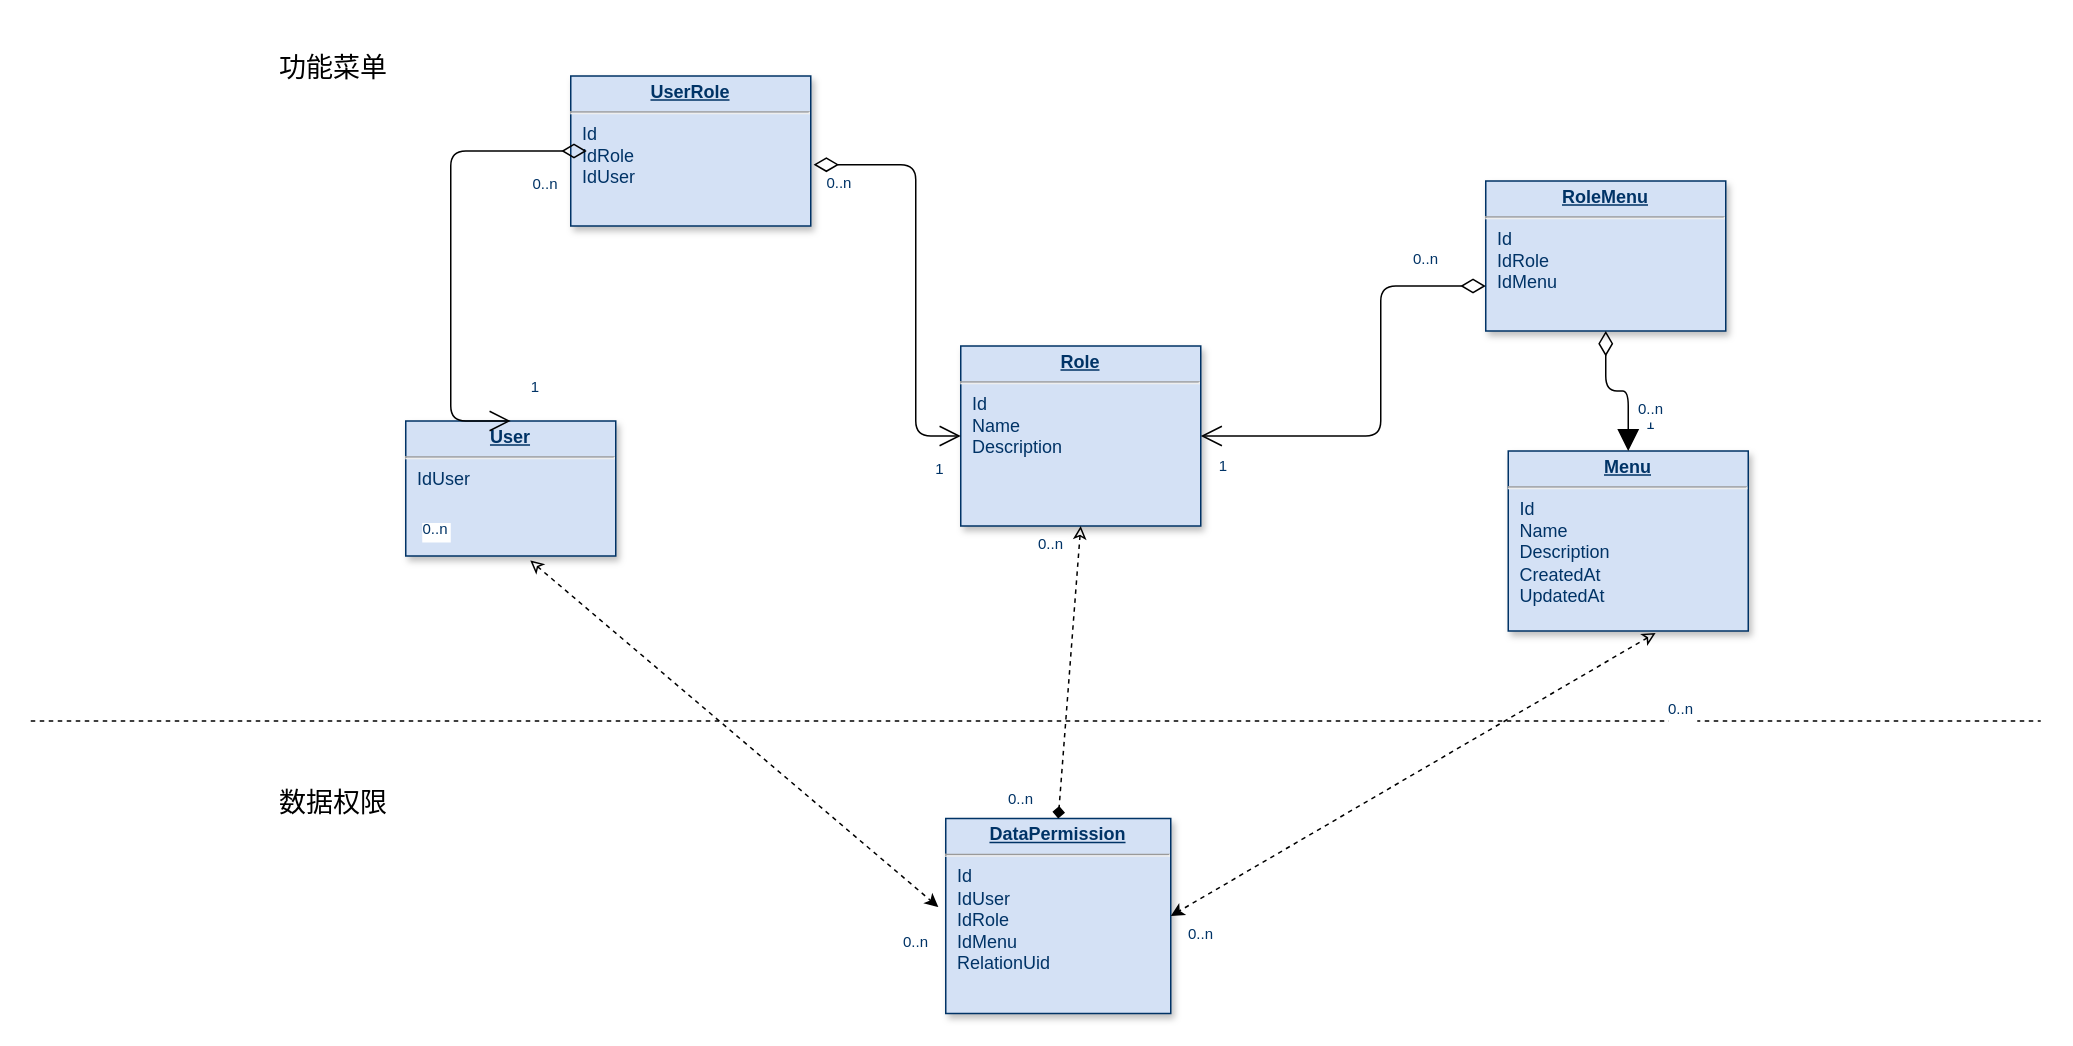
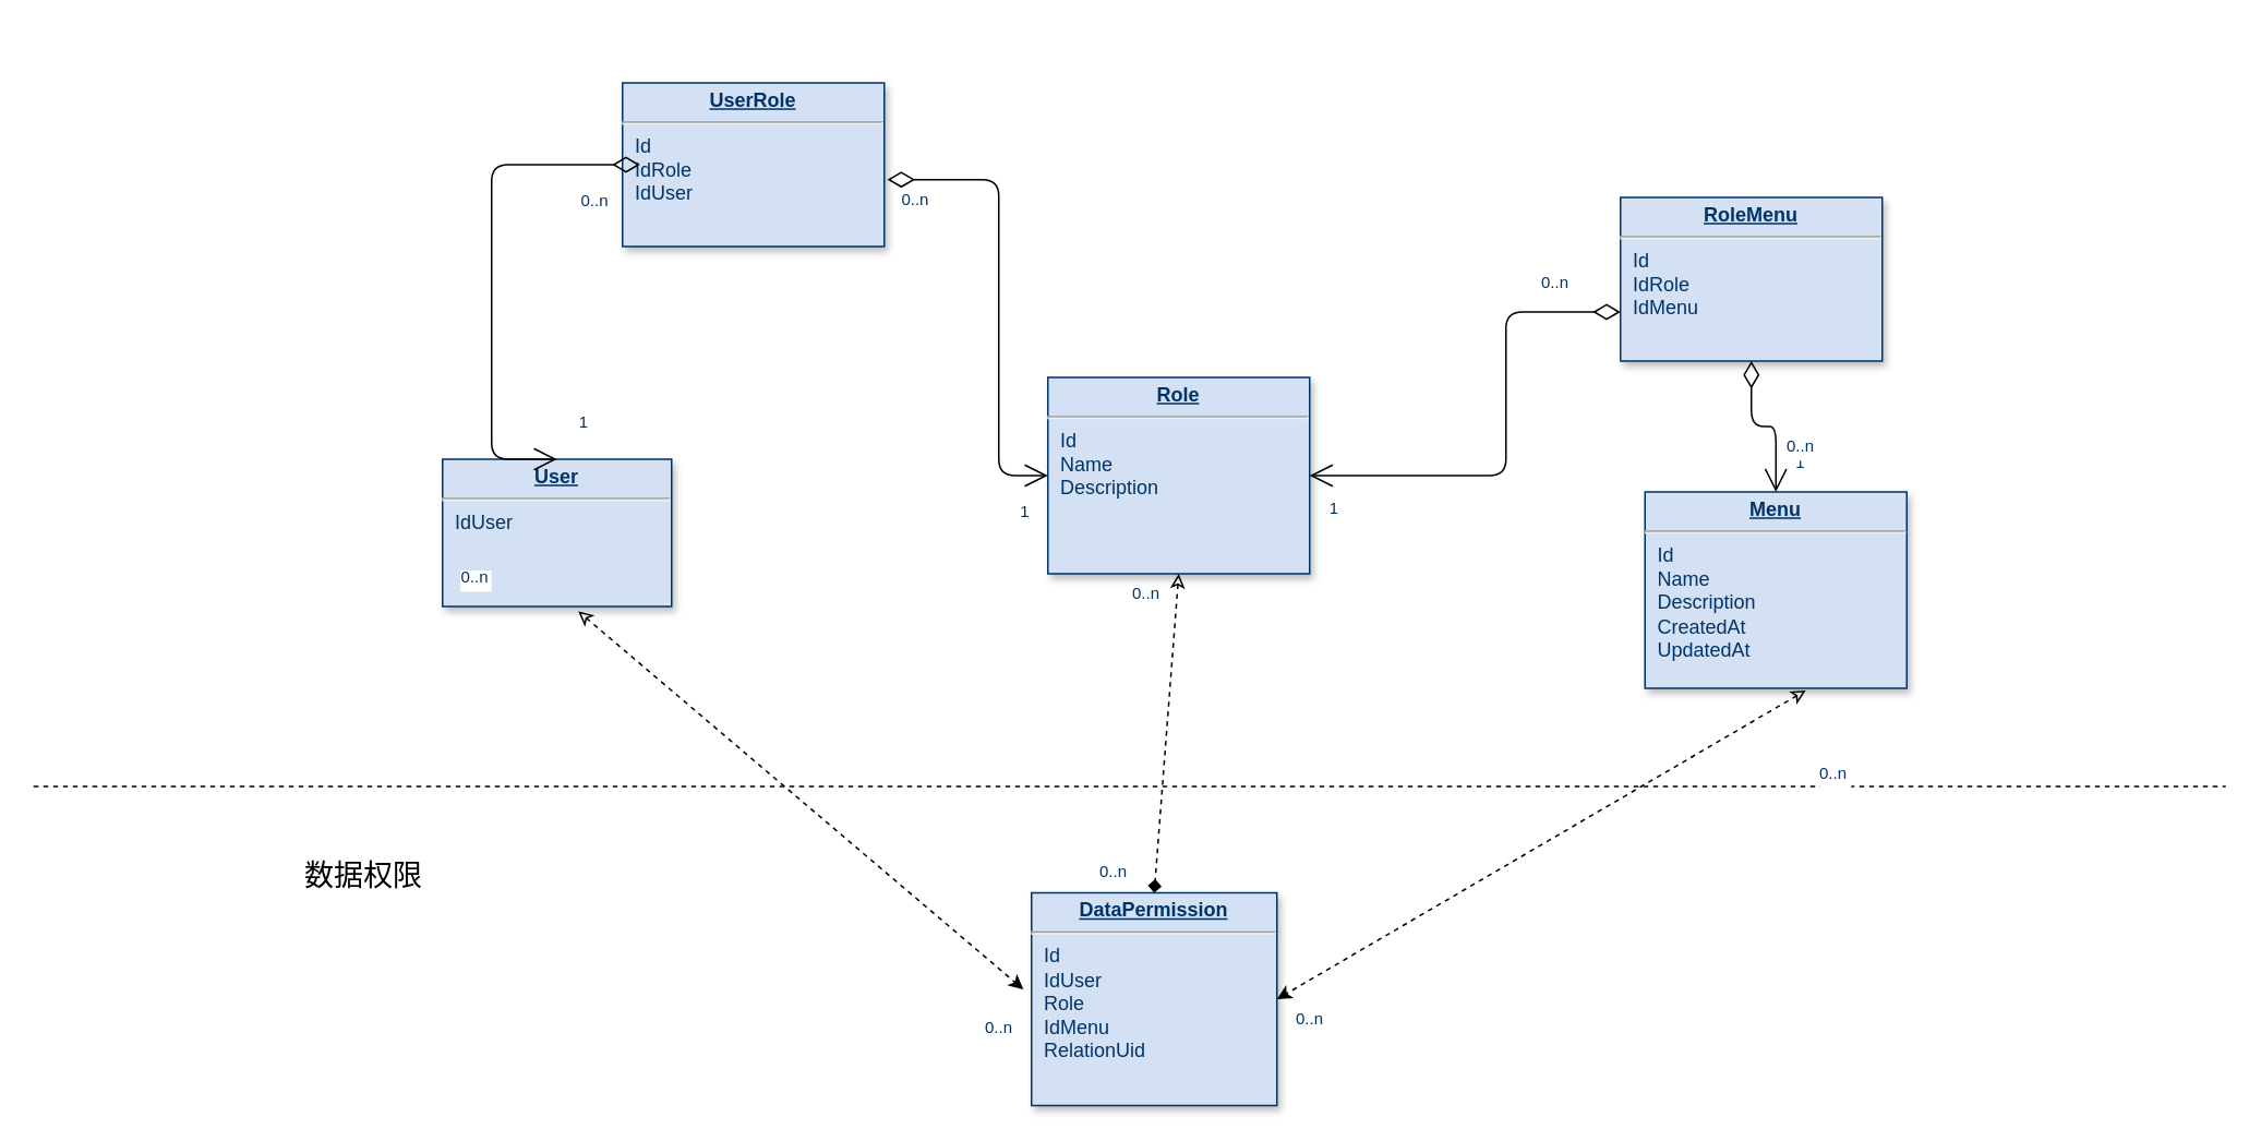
  <mxCell id="0" />
  <mxCell id="1" parent="0" />
- <mxCell id="2" value="&lt;p style=&quot;margin: 4px 0px 0px; text-align: center;&quot;&gt;&lt;b&gt;&lt;u&gt;DataPermission&lt;/u&gt;&lt;/b&gt;&lt;br&gt;&lt;/p&gt;&lt;hr&gt;&lt;p style=&quot;margin: 0px; margin-left: 8px;&quot;&gt;Id&lt;/p&gt;&lt;p style=&quot;margin: 0px; margin-left: 8px;&quot;&gt;IdUser&lt;br&gt;&lt;/p&gt;&lt;p style=&quot;margin: 0px; margin-left: 8px;&quot;&gt;IdRole&lt;br&gt;&lt;/p&gt;&lt;p style=&quot;margin: 0px; margin-left: 8px;&quot;&gt;IdMenu&lt;br&gt;&lt;/p&gt;&lt;p style=&quot;margin: 0px; margin-left: 8px;&quot;&gt;RelationUid&lt;/p&gt;&lt;p style=&quot;margin: 0px; margin-left: 8px;&quot;&gt;&lt;br&gt;&lt;/p&gt;" style="verticalAlign=top;align=left;overflow=fill;fontSize=12;fontFamily=Helvetica;html=1;strokeColor=#003366;shadow=1;fillColor=#D4E1F5;fontColor=#003366" parent="1" vertex="1"><mxGeometry x="630" y="545" width="150" height="130" as="geometry" /></mxCell>
+ <mxCell id="2" value="&lt;p style=&quot;margin: 4px 0px 0px; text-align: center;&quot;&gt;&lt;b&gt;&lt;u&gt;DataPermission&lt;/u&gt;&lt;/b&gt;&lt;br&gt;&lt;/p&gt;&lt;hr&gt;&lt;p style=&quot;margin: 0px; margin-left: 8px;&quot;&gt;Id&lt;/p&gt;&lt;p style=&quot;margin: 0px; margin-left: 8px;&quot;&gt;IdUser&lt;br&gt;&lt;/p&gt;&lt;p style=&quot;margin: 0px; margin-left: 8px;&quot;&gt;Role&lt;br&gt;&lt;/p&gt;&lt;p style=&quot;margin: 0px; margin-left: 8px;&quot;&gt;IdMenu&lt;br&gt;&lt;/p&gt;&lt;p style=&quot;margin: 0px; margin-left: 8px;&quot;&gt;RelationUid&lt;/p&gt;&lt;p style=&quot;margin: 0px; margin-left: 8px;&quot;&gt;&lt;br&gt;&lt;/p&gt;" style="verticalAlign=top;align=left;overflow=fill;fontSize=12;fontFamily=Helvetica;html=1;strokeColor=#003366;shadow=1;fillColor=#D4E1F5;fontColor=#003366" parent="1" vertex="1"><mxGeometry x="630" y="545" width="150" height="130" as="geometry" /></mxCell>
  <mxCell id="3" value="&lt;p style=&quot;margin: 0px; margin-top: 4px; text-align: center; text-decoration: underline;&quot;&gt;&lt;strong&gt;Role&lt;/strong&gt;&lt;/p&gt;&lt;hr&gt;&lt;p style=&quot;margin: 0px; margin-left: 8px;&quot;&gt;Id&lt;br&gt;Name&lt;/p&gt;&lt;p style=&quot;margin: 0px; margin-left: 8px;&quot;&gt;Description&lt;/p&gt;&lt;p style=&quot;margin: 0px; margin-left: 8px;&quot;&gt;&lt;br&gt;&lt;/p&gt;" style="verticalAlign=top;align=left;overflow=fill;fontSize=12;fontFamily=Helvetica;html=1;strokeColor=#003366;shadow=1;fillColor=#D4E1F5;fontColor=#003366" parent="1" vertex="1"><mxGeometry x="640" y="230" width="160" height="120" as="geometry" /></mxCell>
  <mxCell id="4" value="&lt;p style=&quot;margin: 0px; margin-top: 4px; text-align: center; text-decoration: underline;&quot;&gt;&lt;strong&gt;User&lt;/strong&gt;&lt;/p&gt;&lt;hr&gt;&lt;p style=&quot;margin: 0px; margin-left: 8px;&quot;&gt;IdUser&lt;/p&gt;&lt;p style=&quot;margin: 0px; margin-left: 8px;&quot;&gt;&lt;br&gt;&lt;/p&gt;" style="verticalAlign=top;align=left;overflow=fill;fontSize=12;fontFamily=Helvetica;html=1;strokeColor=#003366;shadow=1;fillColor=#D4E1F5;fontColor=#003366" parent="1" vertex="1"><mxGeometry x="270" y="280" width="140" height="90" as="geometry" /></mxCell>
  <mxCell id="5" value="&lt;p style=&quot;margin: 0px; margin-top: 4px; text-align: center; text-decoration: underline;&quot;&gt;&lt;strong&gt;UserRole&lt;/strong&gt;&lt;/p&gt;&lt;hr&gt;&lt;p style=&quot;margin: 0px; margin-left: 8px;&quot;&gt;Id&lt;/p&gt;&lt;p style=&quot;margin: 0px; margin-left: 8px;&quot;&gt;IdRole&lt;/p&gt;&lt;p style=&quot;margin: 0px; margin-left: 8px;&quot;&gt;IdUser&lt;/p&gt;" style="verticalAlign=top;align=left;overflow=fill;fontSize=12;fontFamily=Helvetica;html=1;strokeColor=#003366;shadow=1;fillColor=#D4E1F5;fontColor=#003366" parent="1" vertex="1"><mxGeometry x="380" y="50" width="160" height="100" as="geometry" /></mxCell>
  <mxCell id="6" value="" style="endArrow=open;endSize=12;startArrow=diamondThin;startSize=14;startFill=0;edgeStyle=orthogonalEdgeStyle;entryX=0;entryY=0.5;entryDx=0;entryDy=0;exitX=1.012;exitY=0.591;exitDx=0;exitDy=0;exitPerimeter=0;" edge="1" parent="1" source="5" target="3"><mxGeometry x="389.36" y="350" as="geometry"><mxPoint x="550" y="110" as="sourcePoint" /><mxPoint x="621" y="622" as="targetPoint" /><Array as="points"><mxPoint x="610" y="109" /><mxPoint x="610" y="290" /></Array></mxGeometry></mxCell>
  <mxCell id="7" value="0..n" style="resizable=0;align=left;verticalAlign=top;labelBackgroundColor=#ffffff;fontSize=10;strokeColor=#003366;shadow=1;fillColor=#D4E1F5;fontColor=#003366" connectable="0" vertex="1" parent="6"><mxGeometry x="-1" relative="1" as="geometry"><mxPoint x="7" as="offset" /></mxGeometry></mxCell>
  <mxCell id="8" value="1" style="resizable=0;align=right;verticalAlign=top;labelBackgroundColor=#ffffff;fontSize=10;strokeColor=#003366;shadow=1;fillColor=#D4E1F5;fontColor=#003366" connectable="0" vertex="1" parent="6"><mxGeometry x="1" relative="1" as="geometry"><mxPoint x="-10" y="10" as="offset" /></mxGeometry></mxCell>
  <mxCell id="9" value="&lt;p style=&quot;margin: 0px; margin-top: 4px; text-align: center; text-decoration: underline;&quot;&gt;&lt;strong&gt;RoleMenu&lt;/strong&gt;&lt;/p&gt;&lt;hr&gt;&lt;p style=&quot;margin: 0px; margin-left: 8px;&quot;&gt;Id&lt;/p&gt;&lt;p style=&quot;margin: 0px; margin-left: 8px;&quot;&gt;IdRole&lt;/p&gt;&lt;p style=&quot;margin: 0px; margin-left: 8px;&quot;&gt;IdMenu&lt;/p&gt;" style="verticalAlign=top;align=left;overflow=fill;fontSize=12;fontFamily=Helvetica;html=1;strokeColor=#003366;shadow=1;fillColor=#D4E1F5;fontColor=#003366" vertex="1" parent="1"><mxGeometry x="990" y="120" width="160" height="100" as="geometry" /></mxCell>
  <mxCell id="10" value="" style="endArrow=open;endSize=12;startArrow=diamondThin;startSize=14;startFill=0;edgeStyle=orthogonalEdgeStyle;entryX=1;entryY=0.5;entryDx=0;entryDy=0;" edge="1" parent="1" target="3"><mxGeometry x="389.36" y="350" as="geometry"><mxPoint x="990" y="190" as="sourcePoint" /><mxPoint x="421" y="249" as="targetPoint" /><Array as="points"><mxPoint x="920" y="190" /><mxPoint x="920" y="290" /></Array></mxGeometry></mxCell>
  <mxCell id="11" value="1" style="resizable=0;align=right;verticalAlign=top;labelBackgroundColor=#ffffff;fontSize=10;strokeColor=#003366;shadow=1;fillColor=#D4E1F5;fontColor=#003366" connectable="0" vertex="1" parent="10"><mxGeometry x="1" relative="1" as="geometry"><mxPoint x="19" y="8" as="offset" /></mxGeometry></mxCell>
  <mxCell id="12" value="0..n" style="resizable=0;align=left;verticalAlign=top;labelBackgroundColor=#ffffff;fontSize=10;strokeColor=#003366;shadow=1;fillColor=#D4E1F5;fontColor=#003366" connectable="0" vertex="1" parent="1"><mxGeometry x="940" y="160" as="geometry" /></mxCell>
  <mxCell id="13" value="&lt;p style=&quot;margin: 0px; margin-top: 4px; text-align: center; text-decoration: underline;&quot;&gt;&lt;b&gt;Menu&lt;/b&gt;&lt;/p&gt;&lt;hr&gt;&lt;p style=&quot;margin: 0px; margin-left: 8px;&quot;&gt;Id&lt;br&gt;Name&lt;/p&gt;&lt;p style=&quot;margin: 0px; margin-left: 8px;&quot;&gt;Description&lt;/p&gt;&lt;p style=&quot;margin: 0px; margin-left: 8px;&quot;&gt;CreatedAt&lt;/p&gt;&lt;p style=&quot;margin: 0px; margin-left: 8px;&quot;&gt;UpdatedAt&lt;/p&gt;" style="verticalAlign=top;align=left;overflow=fill;fontSize=12;fontFamily=Helvetica;html=1;strokeColor=#003366;shadow=1;fillColor=#D4E1F5;fontColor=#003366" vertex="1" parent="1"><mxGeometry x="1005" y="300" width="160" height="120" as="geometry" /></mxCell>
- <mxCell id="14" value="" style="endArrow=block;endSize=12;startArrow=diamondThin;startSize=14;startFill=0;edgeStyle=orthogonalEdgeStyle;entryX=0.5;entryY=0;entryDx=0;entryDy=0;exitX=0.5;exitY=1;exitDx=0;exitDy=0;" edge="1" parent="1" source="9" target="13"><mxGeometry x="389.36" y="350" as="geometry"><mxPoint x="347" y="480" as="sourcePoint" /><mxPoint x="380" y="320" as="targetPoint" /></mxGeometry></mxCell>
+ <mxCell id="14" value="" style="endArrow=open;endSize=12;startArrow=diamondThin;startSize=14;startFill=0;edgeStyle=orthogonalEdgeStyle;entryX=0.5;entryY=0;entryDx=0;entryDy=0;exitX=0.5;exitY=1;exitDx=0;exitDy=0;" edge="1" parent="1" source="9" target="13"><mxGeometry x="389.36" y="350" as="geometry"><mxPoint x="347" y="480" as="sourcePoint" /><mxPoint x="380" y="320" as="targetPoint" /></mxGeometry></mxCell>
  <mxCell id="15" value="1" style="resizable=0;align=right;verticalAlign=top;labelBackgroundColor=#ffffff;fontSize=10;strokeColor=#003366;shadow=1;fillColor=#D4E1F5;fontColor=#003366" connectable="0" vertex="1" parent="14"><mxGeometry x="1" relative="1" as="geometry"><mxPoint x="19" y="-30" as="offset" /></mxGeometry></mxCell>
  <mxCell id="16" value="0..n" style="resizable=0;align=left;verticalAlign=top;labelBackgroundColor=#ffffff;fontSize=10;strokeColor=#003366;shadow=1;fillColor=#D4E1F5;fontColor=#003366" connectable="0" vertex="1" parent="1"><mxGeometry x="1090" y="260" as="geometry" /></mxCell>
  <mxCell id="17" value="" style="endArrow=open;endSize=12;startArrow=diamondThin;startSize=14;startFill=0;edgeStyle=orthogonalEdgeStyle;exitX=0.004;exitY=0.608;exitDx=0;exitDy=0;exitPerimeter=0;entryX=0.5;entryY=0;entryDx=0;entryDy=0;" edge="1" parent="1" target="4"><mxGeometry x="389.36" y="350" as="geometry"><mxPoint x="390.65" y="100" as="sourcePoint" /><mxPoint x="301.33" y="234.2" as="targetPoint" /><Array as="points"><mxPoint x="300" y="100" /></Array></mxGeometry></mxCell>
  <mxCell id="18" value="0..n" style="resizable=0;align=left;verticalAlign=top;labelBackgroundColor=#ffffff;fontSize=10;strokeColor=#003366;shadow=1;fillColor=#D4E1F5;fontColor=#003366" connectable="0" vertex="1" parent="17"><mxGeometry x="-1" relative="1" as="geometry"><mxPoint x="-111" y="240" as="offset" /></mxGeometry></mxCell>
  <mxCell id="19" value="1" style="resizable=0;align=right;verticalAlign=top;labelBackgroundColor=#ffffff;fontSize=10;strokeColor=#003366;shadow=1;fillColor=#D4E1F5;fontColor=#003366" connectable="0" vertex="1" parent="17"><mxGeometry x="1" relative="1" as="geometry"><mxPoint x="20" y="-35" as="offset" /></mxGeometry></mxCell>
  <mxCell id="20" value="" style="endArrow=none;dashed=1;html=1;rounded=0;" edge="1" parent="1"><mxGeometry width="50" height="50" relative="1" as="geometry"><mxPoint x="20" y="480" as="sourcePoint" /><mxPoint x="1360" y="480" as="targetPoint" /></mxGeometry></mxCell>
- <mxCell id="21" value="&lt;font style=&quot;font-size: 18px;&quot;&gt;功能菜单&lt;/font&gt;" style="text;strokeColor=none;fillColor=none;align=left;verticalAlign=middle;spacingLeft=4;spacingRight=4;overflow=hidden;points=[[0,0.5],[1,0.5]];portConstraint=eastwest;rotatable=0;whiteSpace=wrap;html=1;" vertex="1" parent="1"><mxGeometry x="180" y="20" width="120" height="50" as="geometry" /></mxCell>
  <mxCell id="22" value="&lt;font style=&quot;font-size: 18px;&quot;&gt;数据权限&lt;/font&gt;" style="text;strokeColor=none;fillColor=none;align=left;verticalAlign=middle;spacingLeft=4;spacingRight=4;overflow=hidden;points=[[0,0.5],[1,0.5]];portConstraint=eastwest;rotatable=0;whiteSpace=wrap;html=1;" vertex="1" parent="1"><mxGeometry x="180" y="510" width="120" height="50" as="geometry" /></mxCell>
  <mxCell id="23" value="" style="endArrow=classic;html=1;rounded=0;exitX=0.593;exitY=1.033;exitDx=0;exitDy=0;exitPerimeter=0;entryX=-0.033;entryY=0.454;entryDx=0;entryDy=0;entryPerimeter=0;dashed=1;startArrow=classic;startFill=0;" edge="1" parent="1" source="4" target="2"><mxGeometry width="50" height="50" relative="1" as="geometry"><mxPoint x="790" y="490" as="sourcePoint" /><mxPoint x="700" y="460" as="targetPoint" /></mxGeometry></mxCell>
  <mxCell id="24" value="0..n" style="resizable=0;align=left;verticalAlign=top;labelBackgroundColor=#ffffff;fontSize=10;strokeColor=#003366;shadow=1;fillColor=#D4E1F5;fontColor=#003366" connectable="0" vertex="1" parent="1"><mxGeometry x="353" y="110" as="geometry" /></mxCell>
  <mxCell id="25" value="0..n" style="resizable=0;align=left;verticalAlign=top;labelBackgroundColor=#ffffff;fontSize=10;strokeColor=#003366;shadow=1;fillColor=#D4E1F5;fontColor=#003366" connectable="0" vertex="1" parent="1"><mxGeometry x="600" y="615" as="geometry" /></mxCell>
  <mxCell id="26" value="" style="endArrow=diamond;html=1;rounded=0;exitX=0.5;exitY=1;exitDx=0;exitDy=0;entryX=0.5;entryY=0;entryDx=0;entryDy=0;dashed=1;startArrow=classic;startFill=0;" edge="1" parent="1" source="3" target="2"><mxGeometry width="50" height="50" relative="1" as="geometry"><mxPoint x="323" y="348" as="sourcePoint" /><mxPoint x="635" y="619" as="targetPoint" /></mxGeometry></mxCell>
  <mxCell id="27" value="" style="endArrow=classic;html=1;rounded=0;exitX=0.614;exitY=1.011;exitDx=0;exitDy=0;entryX=1;entryY=0.5;entryDx=0;entryDy=0;dashed=1;startArrow=classic;startFill=0;exitPerimeter=0;" edge="1" parent="1" source="13" target="2"><mxGeometry width="50" height="50" relative="1" as="geometry"><mxPoint x="730" y="360" as="sourcePoint" /><mxPoint x="715" y="560" as="targetPoint" /></mxGeometry></mxCell>
  <mxCell id="28" value="0..n" style="resizable=0;align=left;verticalAlign=top;labelBackgroundColor=#ffffff;fontSize=10;strokeColor=#003366;shadow=1;fillColor=#D4E1F5;fontColor=#003366" connectable="0" vertex="1" parent="1"><mxGeometry x="690" y="350" as="geometry" /></mxCell>
  <mxCell id="29" value="0..n" style="resizable=0;align=left;verticalAlign=top;labelBackgroundColor=#ffffff;fontSize=10;strokeColor=#003366;shadow=1;fillColor=#D4E1F5;fontColor=#003366" connectable="0" vertex="1" parent="1"><mxGeometry x="670" y="520" as="geometry" /></mxCell>
  <mxCell id="30" value="0..n" style="resizable=0;align=left;verticalAlign=top;labelBackgroundColor=#ffffff;fontSize=10;strokeColor=#003366;shadow=1;fillColor=#D4E1F5;fontColor=#003366" connectable="0" vertex="1" parent="1"><mxGeometry x="790" y="610" as="geometry" /></mxCell>
  <mxCell id="31" value="0..n" style="resizable=0;align=left;verticalAlign=top;labelBackgroundColor=#ffffff;fontSize=10;strokeColor=#003366;shadow=1;fillColor=#D4E1F5;fontColor=#003366" connectable="0" vertex="1" parent="1"><mxGeometry x="1110" y="460" as="geometry" /></mxCell>
